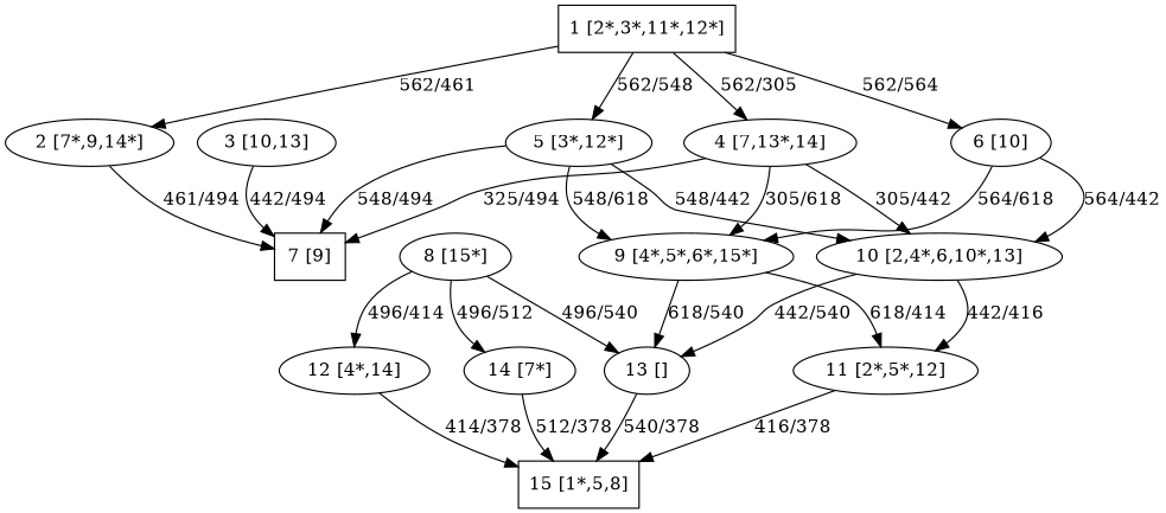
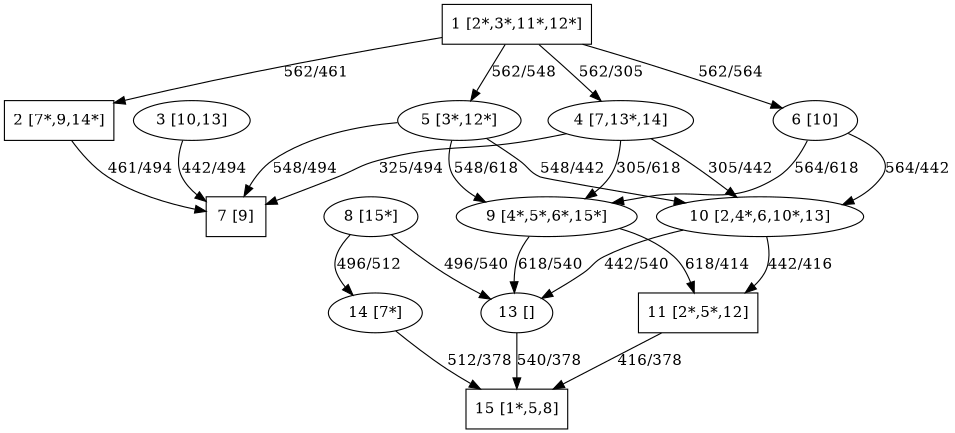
  strict digraph {
    rankdir=UD
    n1 [label="1 [2*,3*,11*,12*]" shape=box]
-   n2 [label="2 [7*,9,14*]"]
+   n2 [label="2 [7*,9,14*]" shape=box]
    n3 [label="4 [7,13*,14]"]
    n4 [label="5 [3*,12*]"]
    n5 [label="6 [10]"]
    n6 [label="7 [9]" shape=box]
    n7 [label="3 [10,13]"]
    n8 [label="9 [4*,5*,6*,15*]"]
    n9 [label="10 [2,4*,6,10*,13]"]
    n10 [label="8 [15*]"]
    n11 [label="14 [7*]"]
-   n12 [label="12 [4*,14]"]
    n13 [label="13 []"]
-   n14 [label="11 [2*,5*,12]"]
+   n14 [label="11 [2*,5*,12]" shape=box]
    n15 [label="15 [1*,5,8]" shape=box]
    n1 -> n2 [label="562/461"]
    n1 -> n3 [label="562/305"]
    n1 -> n4 [label="562/548"]
    n1 -> n5 [label="562/564"]
    n2 -> n6 [label="461/494"]
    n3 -> n6 [label="325/494"]
    n3 -> n8 [label="305/618"]
    n3 -> n9 [label="305/442"]
    n4 -> n6 [label="548/494"]
    n4 -> n8 [label="548/618"]
    n4 -> n9 [label="548/442"]
    n5 -> n8 [label="564/618"]
    n5 -> n9 [label="564/442"]
    n7 -> n6 [label="442/494"]
    n8 -> n13 [label="618/540"]
    n8 -> n14 [label="618/414"]
    n9 -> n13 [label="442/540"]
    n9 -> n14 [label="442/416"]
    n10 -> n11 [label="496/512"]
-   n10 -> n12 [label="496/414"]
    n10 -> n13 [label="496/540"]
    n11 -> n15 [label="512/378"]
-   n12 -> n15 [label="414/378"]
    n13 -> n15 [label="540/378"]
    n14 -> n15 [label="416/378"]
  }
